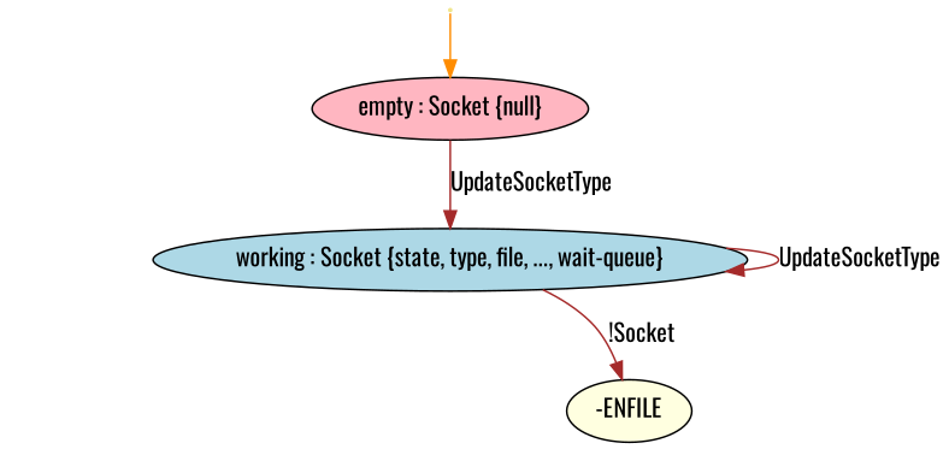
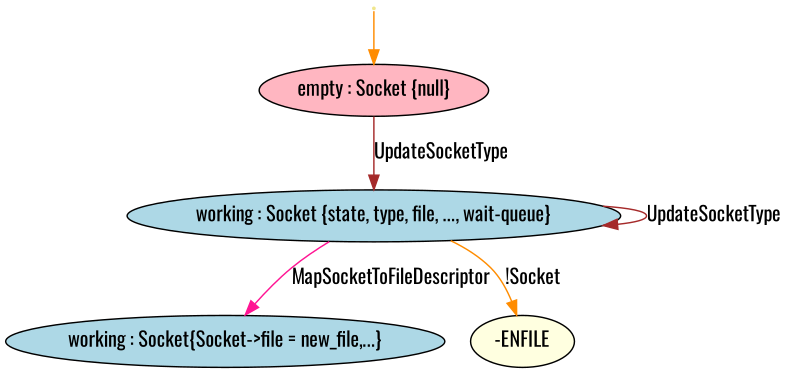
  digraph {
    fontname=Oswald
    rankdir=tb
    node [fillcolor=lightblue fontname=Oswald style=filled]
    edge [color=darkorange fontname=Oswald]
    start [color=white fillcolor=khaki shape=point]
    n2 [fillcolor=lightpink label="empty : Socket {null}"]
    n3 [label="working : Socket {state, type, file, ..., wait-queue}"]
+   n4 [label="working : Socket{Socket->file = new_file,...}"]
    n5 [fillcolor=lightyellow label="-ENFILE"]
    start -> n2
    n2 -> n3 [color=brown label=UpdateSocketType]
    n3 -> n3 [color=brown label=UpdateSocketType]
-   n3 -> n5 [color=brown label="!Socket"]
+   n3 -> n4 [color=deeppink label=MapSocketToFileDescriptor nojustify=true]
+   n3 -> n5 [label="!Socket"]
  }
